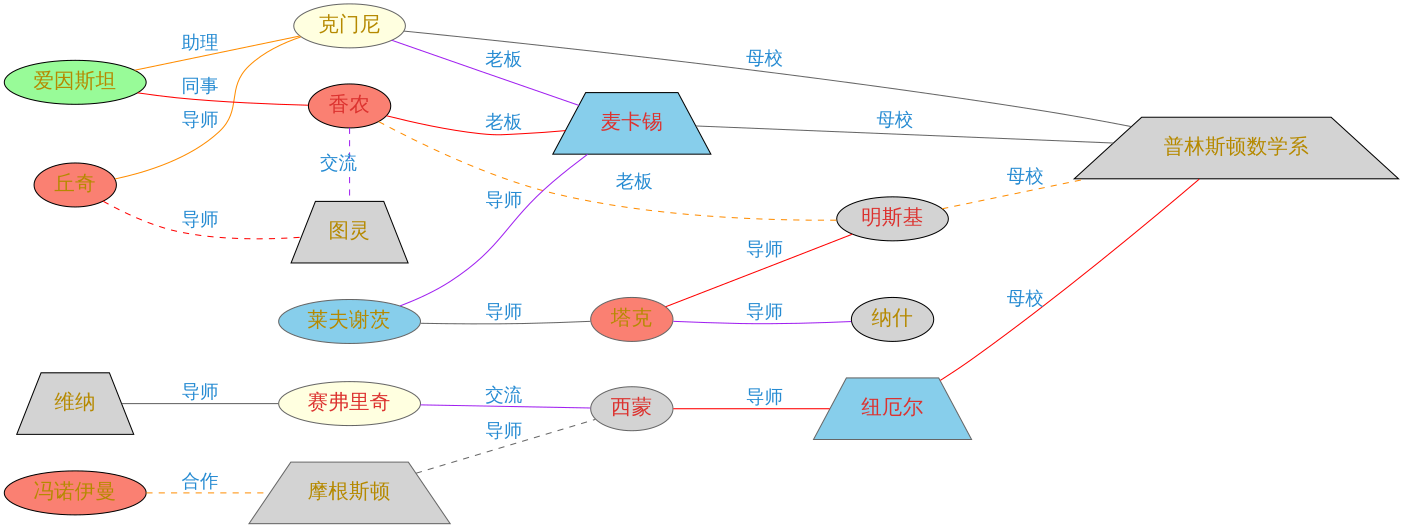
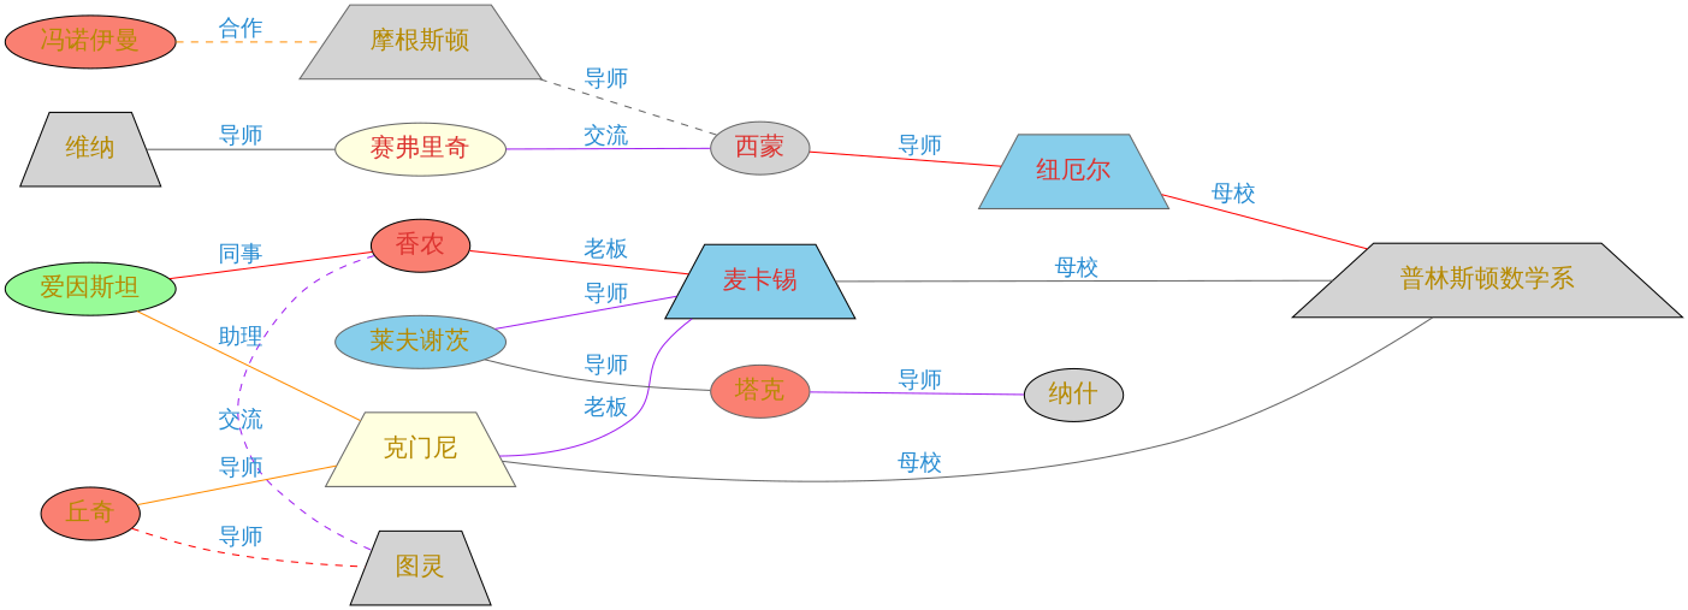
  digraph {
    fontname=Ubuntu
    nodesep=0.5
    rankdir=LR
    ranksep=0.8
    node [color=black fillcolor=lightgrey fontcolor="#b58900" fontname=Ubuntu fontsize=20 shape=ellipse style=filled]
    edge [arrowsize=0.5 color=red dir=none fontcolor="#268bd2" fontname=Ubuntu fontsize=18 style=solid]
-   "克门尼" [color=gray40 fillcolor=lightyellow]
+   "克门尼" [color=gray40 fillcolor=lightyellow shape=trapezium]
    "图灵" [shape=trapezium]
    "香农" [fillcolor=salmon fontcolor="#dc322f"]
    "丘奇" [fillcolor=salmon]
    "爱因斯坦" [fillcolor=palegreen]
    "维纳" [shape=trapezium]
    "冯诺伊曼" [fillcolor=salmon]
    "麦卡锡" [fillcolor=skyblue fontcolor="#dc322f" shape=trapezium]
    "普林斯顿数学系" [shape=trapezium]
-   "明斯基" [fontcolor="#dc322f"]
    "赛弗里奇" [color=gray40 fillcolor=lightyellow fontcolor="#dc322f"]
    "摩根斯顿" [color=gray40 shape=trapezium]
    "莱夫谢茨" [color=gray40 fillcolor=skyblue]
    "塔克" [color=gray40 fillcolor=salmon]
    "纳什"
    "西蒙" [color=gray40 fontcolor="#dc322f"]
    "纽厄尔" [color=gray40 fillcolor=skyblue fontcolor="#dc322f" shape=trapezium]
    subgraph sub_1 {
      rank=same
      "克门尼"
      "图灵"
      "香农"
    }
    subgraph sub_2 {
      rank=same
      "丘奇"
      "爱因斯坦"
      "维纳"
      "冯诺伊曼"
    }
    "克门尼" -> "麦卡锡" [color=purple label=" 老板"]
    "克门尼" -> "普林斯顿数学系" [color=gray40 label=" 母校"]
    "香农" -> "图灵" [color=purple label=" 交流" style=dashed]
    "香农" -> "麦卡锡" [label=" 老板"]
-   "香农" -> "明斯基" [color=darkorange label=" 老板" style=dashed]
    "丘奇" -> "克门尼" [color=darkorange label=" 导师"]
    "丘奇" -> "图灵" [label=" 导师" style=dashed]
    "爱因斯坦" -> "克门尼" [color=darkorange label=" 助理"]
    "爱因斯坦" -> "香农" [label=" 同事"]
    "维纳" -> "赛弗里奇" [color=gray40 label=" 导师"]
    "冯诺伊曼" -> "摩根斯顿" [color=darkorange label=" 合作" style=dashed]
    "麦卡锡" -> "普林斯顿数学系" [color=gray40 label=" 母校"]
-   "明斯基" -> "普林斯顿数学系" [color=darkorange label=" 母校" style=dashed]
    "赛弗里奇" -> "西蒙" [color=purple label=" 交流"]
    "摩根斯顿" -> "西蒙" [color=gray40 label=" 导师" style=dashed]
    "莱夫谢茨" -> "麦卡锡" [color=purple label=" 导师"]
    "莱夫谢茨" -> "塔克" [color=gray40 label=" 导师"]
-   "塔克" -> "明斯基" [label=" 导师"]
    "塔克" -> "纳什" [color=purple label=" 导师"]
    "西蒙" -> "纽厄尔" [label=" 导师"]
    "纽厄尔" -> "普林斯顿数学系" [label=" 母校"]
  }
